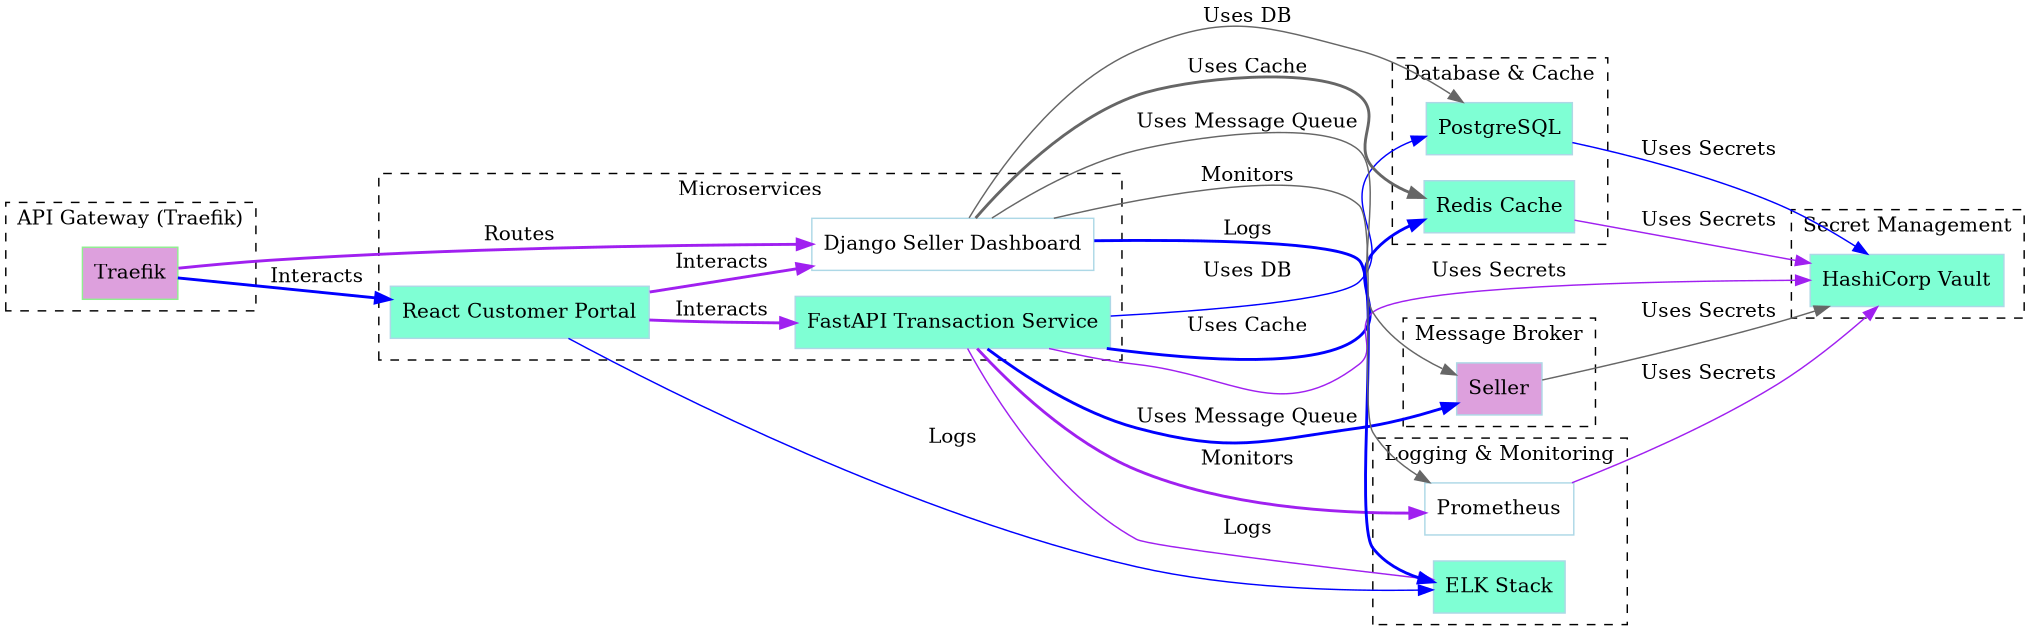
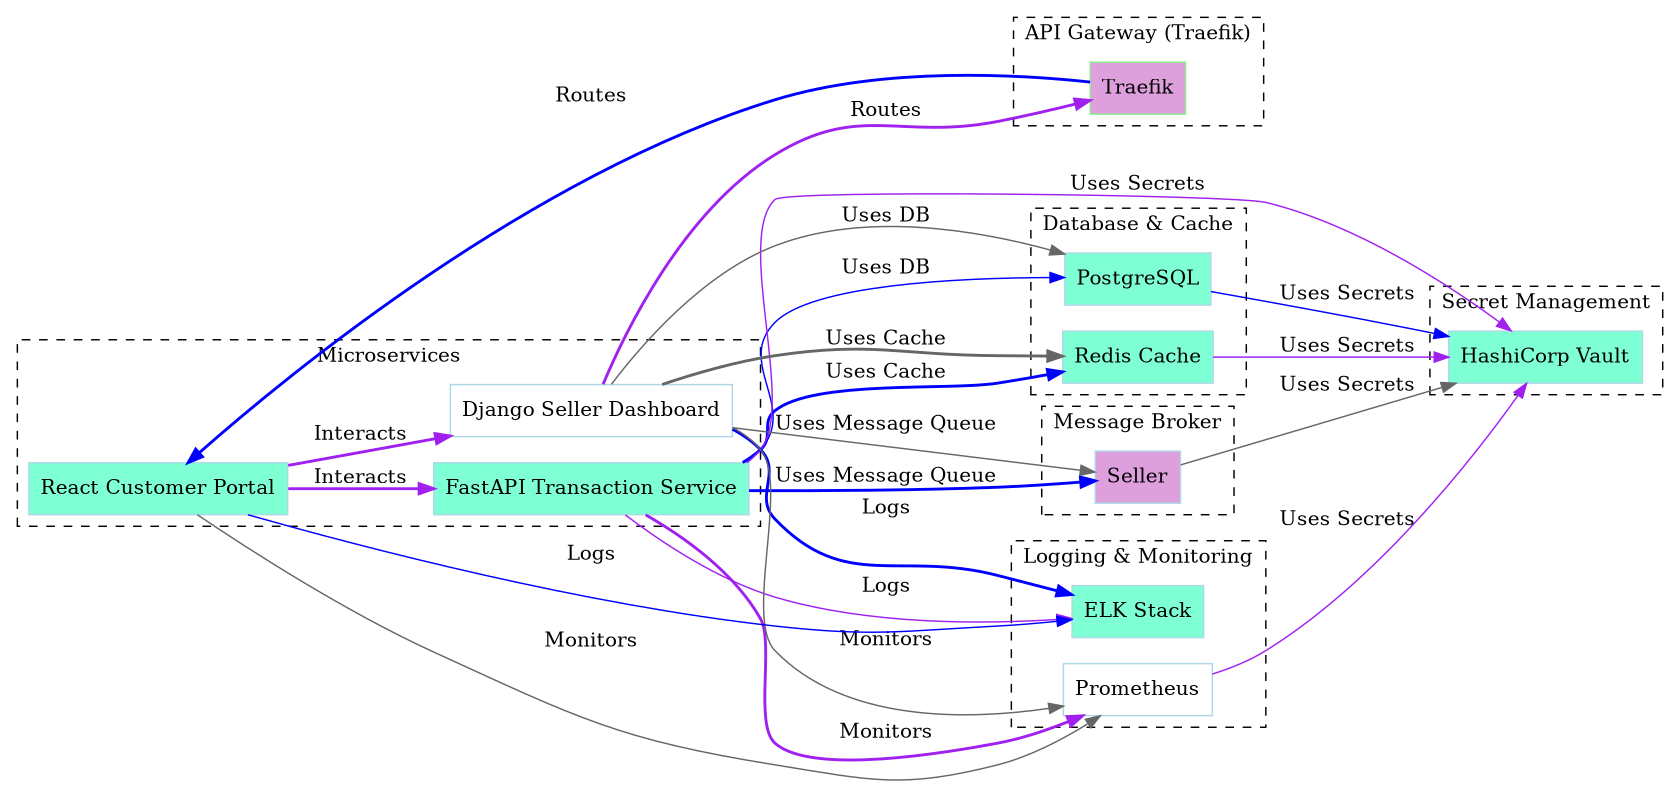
  digraph {
    rankdir=LR
    node [color=lightblue fillcolor=aquamarine shape=box style=filled]
    edge [color=purple style=solid]
    n1 [label="FastAPI Transaction Service"]
    n2 [fillcolor=white label="Django Seller Dashboard"]
    n3 [label="React Customer Portal"]
    n4 [color=lightgreen fillcolor=plum label=Traefik]
    n5 [label=PostgreSQL]
    n6 [label="Redis Cache"]
    n7 [label="HashiCorp Vault"]
    n8 [fillcolor=plum label=Seller]
    n9 [label="ELK Stack"]
    n10 [fillcolor=white label=Prometheus]
    subgraph cluster_1 {
      label=Microservices
      style=dashed
      n1
      n2
      n3
    }
    subgraph cluster_2 {
      label="API Gateway (Traefik)"
      style=dashed
      n4
    }
    subgraph cluster_3 {
      label="Database & Cache"
      style=dashed
      n5
      n6
    }
    subgraph cluster_4 {
      label="Secret Management"
      style=dashed
      n7
    }
    subgraph cluster_5 {
      label="Message Broker"
      style=dashed
      n8
    }
    subgraph cluster_6 {
      label="Logging & Monitoring"
      style=dashed
      n9
      n10
    }
    n1 -> n5 [color=blue label="Uses DB"]
    n1 -> n6 [color=blue label="Uses Cache" style=bold]
    n1 -> n7 [label="Uses Secrets"]
    n1 -> n8 [color=blue label="Uses Message Queue" style=bold]
    n1 -> n9 [label=Logs]
    n1 -> n10 [label=Monitors style=bold]
    n2 -> n5 [color=gray40 label="Uses DB"]
    n2 -> n6 [color=gray40 label="Uses Cache" style=bold]
    n2 -> n8 [color=gray40 label="Uses Message Queue"]
    n2 -> n9 [color=blue label=Logs style=bold]
    n2 -> n10 [color=gray40 label=Monitors]
    n3 -> n1 [label=Interacts style=bold]
    n3 -> n2 [label=Interacts style=bold]
    n3 -> n9 [color=blue label=Logs]
-   n4 -> n2 [label=Routes style=bold]
-   n4 -> n3 [color=blue label=Interacts style=bold]
+   n3 -> n10 [color=gray40 label=Monitors]
+   n2 -> n4 [label=Routes style=bold]
+   n4 -> n3 [color=blue label=Routes style=bold]
    n5 -> n7 [color=blue label="Uses Secrets"]
    n6 -> n7 [label="Uses Secrets"]
    n8 -> n7 [color=gray40 label="Uses Secrets"]
    n10 -> n7 [label="Uses Secrets"]
  }
